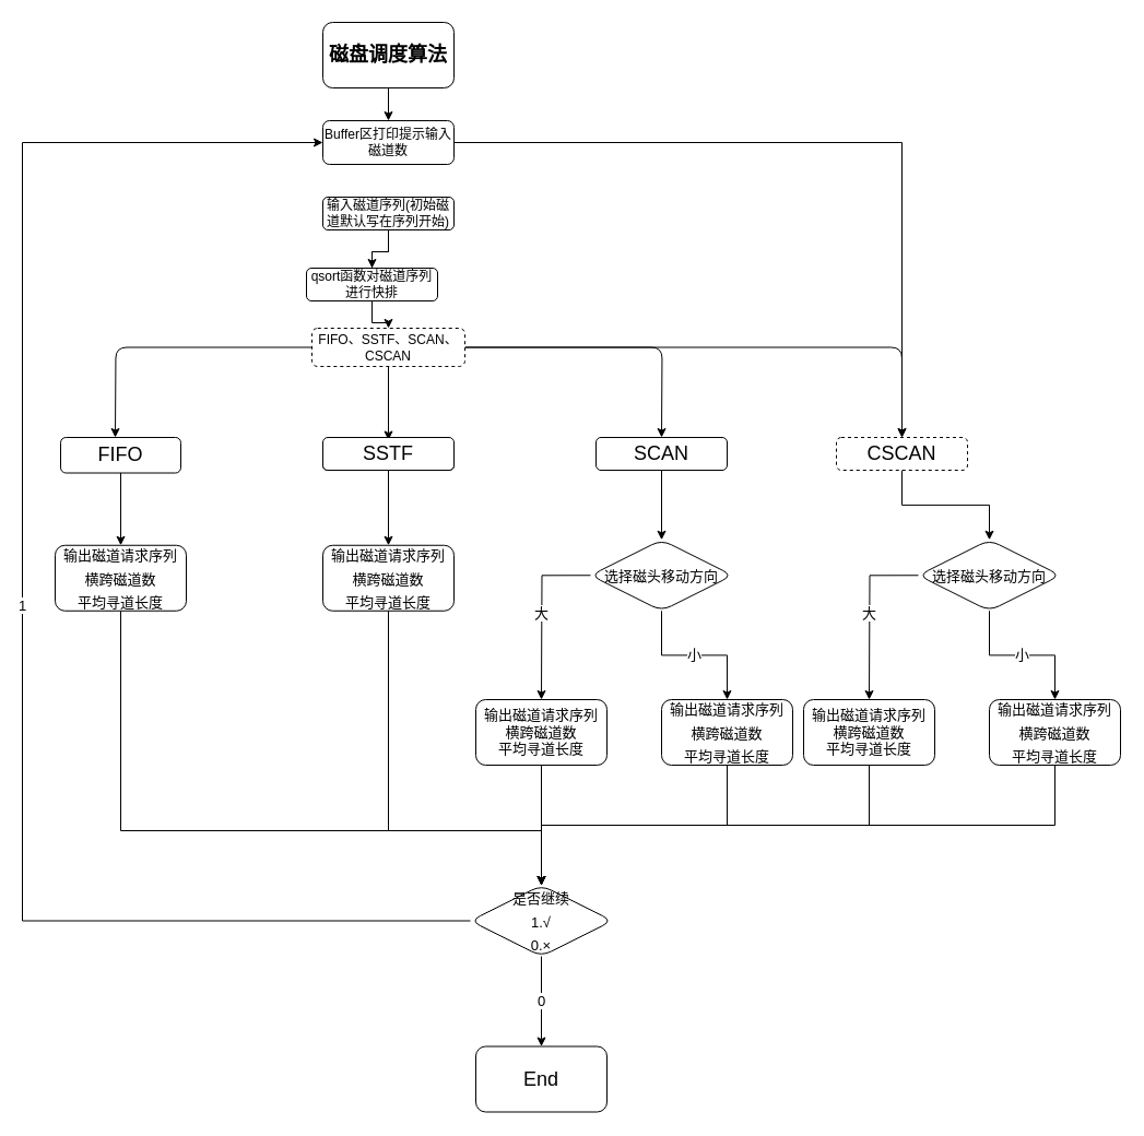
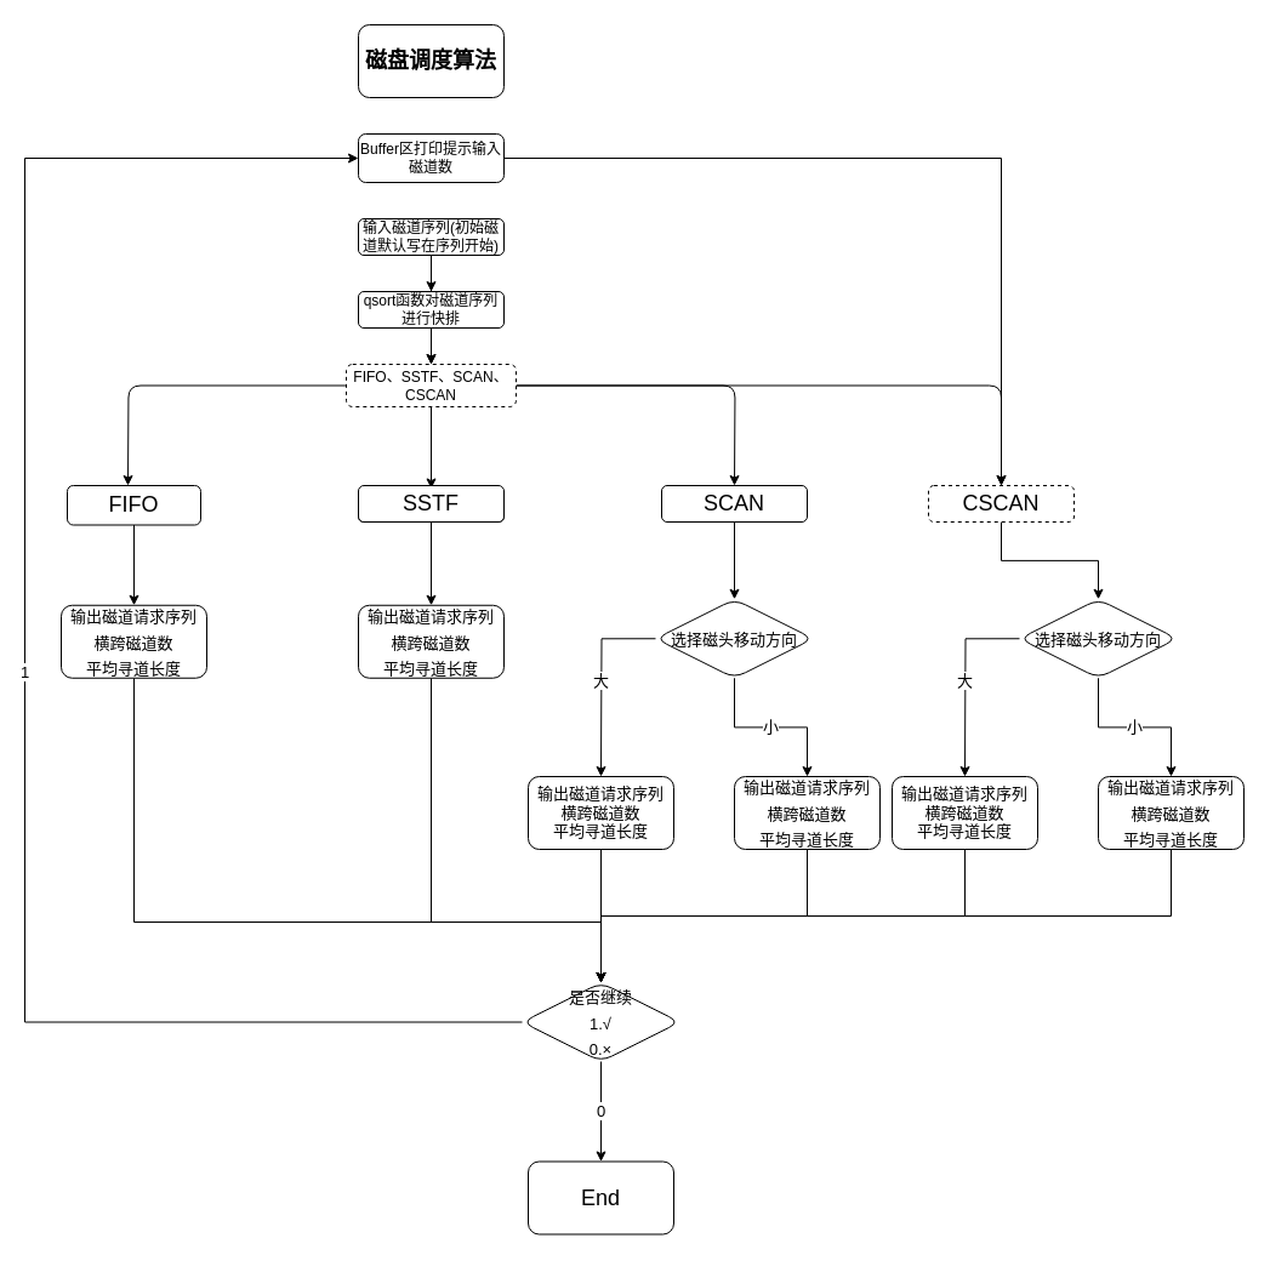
  <mxCell id="0" />
  <mxCell id="1" parent="0" />
- <mxCell id="2" value="" style="edgeStyle=orthogonalEdgeStyle;rounded=0;orthogonalLoop=1;jettySize=auto;html=1;fontSize=18;" edge="1" parent="1" source="3" target="5"><mxGeometry relative="1" as="geometry" /></mxCell>
  <mxCell id="3" value="&lt;b&gt;&lt;font style=&quot;font-size: 18px&quot;&gt;磁盘调度算法&lt;/font&gt;&lt;/b&gt;" style="rounded=1;whiteSpace=wrap;html=1;" vertex="1" parent="1"><mxGeometry x="295" width="120" height="60" as="geometry" y="20" /></mxCell>
  <mxCell id="4" value="" style="edgeStyle=orthogonalEdgeStyle;rounded=0;orthogonalLoop=1;jettySize=auto;html=1;fontSize=18;" edge="1" parent="1" source="5" target="23"><mxGeometry relative="1" as="geometry" /></mxCell>
  <mxCell id="5" value="Buffer区打印提示输入磁道数" style="whiteSpace=wrap;html=1;rounded=1;" vertex="1" parent="1"><mxGeometry x="295" y="110" width="120" height="40" as="geometry" /></mxCell>
+ <mxCell id="6" value="" style="edgeStyle=orthogonalEdgeStyle;rounded=0;orthogonalLoop=1;jettySize=auto;html=1;fontSize=18;" edge="1" parent="1" source="9" target="14"><mxGeometry relative="1" as="geometry"><Array as="points"><mxPoint x="355" y="300" /></Array></mxGeometry></mxCell>
  <mxCell id="7" value="" style="edgeStyle=orthogonalEdgeStyle;rounded=0;orthogonalLoop=1;jettySize=auto;html=1;fontSize=13;startArrow=none;" edge="1" parent="1" source="31" target="14"><mxGeometry relative="1" as="geometry" /></mxCell>
  <mxCell id="8" value="" style="edgeStyle=orthogonalEdgeStyle;rounded=0;orthogonalLoop=1;jettySize=auto;html=1;fontSize=13;" edge="1" parent="1" source="9" target="31"><mxGeometry relative="1" as="geometry" /></mxCell>
  <mxCell id="9" value="输入磁道序列(初始磁道默认写在序列开始)" style="whiteSpace=wrap;html=1;rounded=1;" vertex="1" parent="1"><mxGeometry x="295" y="180" width="120" height="30" as="geometry" /></mxCell>
  <mxCell id="10" style="endArrow=classic;html=1;fontFamily=Helvetica;fontSize=18;fontColor=rgb(0, 0, 0);align=center;strokeColor=rgb(0, 0, 0);edgeStyle=orthogonalEdgeStyle;" edge="1" parent="1" source="14"><mxGeometry relative="1" as="geometry"><mxPoint x="105" y="400" as="targetPoint" /></mxGeometry></mxCell>
  <mxCell id="11" value="" style="edgeStyle=orthogonalEdgeStyle;rounded=0;orthogonalLoop=1;jettySize=auto;html=1;fontSize=18;" edge="1" parent="1" source="14" target="15"><mxGeometry relative="1" as="geometry" /></mxCell>
  <mxCell id="12" style="endArrow=classic;html=1;fontFamily=Helvetica;fontSize=18;fontColor=rgb(0, 0, 0);align=center;strokeColor=rgb(0, 0, 0);edgeStyle=orthogonalEdgeStyle;" edge="1" parent="1" source="14" target="23"><mxGeometry relative="1" as="geometry"><mxPoint x="785" y="390" as="targetPoint" /><Array as="points"><mxPoint x="825" y="318" /></Array></mxGeometry></mxCell>
  <mxCell id="13" style="endArrow=classic;html=1;fontFamily=Helvetica;fontSize=18;fontColor=rgb(0, 0, 0);align=center;strokeColor=rgb(0, 0, 0);edgeStyle=orthogonalEdgeStyle;" edge="1" parent="1" source="14"><mxGeometry relative="1" as="geometry"><mxPoint x="605" y="400" as="targetPoint" /></mxGeometry></mxCell>
  <mxCell id="14" value="FIFO、SSTF、SCAN、CSCAN" style="whiteSpace=wrap;html=1;rounded=1;dashed=1;" vertex="1" parent="1"><mxGeometry x="285" y="300" width="140" height="35" as="geometry" /></mxCell>
  <mxCell id="15" value="" style="whiteSpace=wrap;html=1;rounded=1;" vertex="1" parent="1"><mxGeometry x="295" y="402.5" width="120" height="27.5" as="geometry" /></mxCell>
  <mxCell id="16" value="" style="edgeStyle=orthogonalEdgeStyle;rounded=0;orthogonalLoop=1;jettySize=auto;html=1;fontSize=13;" edge="1" parent="1" source="17" target="27"><mxGeometry relative="1" as="geometry" /></mxCell>
  <mxCell id="17" value="SSTF" style="rounded=1;whiteSpace=wrap;html=1;fontSize=18;" vertex="1" parent="1"><mxGeometry x="295" y="400" width="120" height="30" as="geometry" /></mxCell>
  <mxCell id="18" value="" style="edgeStyle=orthogonalEdgeStyle;rounded=0;orthogonalLoop=1;jettySize=auto;html=1;fontSize=18;" edge="1" parent="1" source="19" target="25"><mxGeometry relative="1" as="geometry" /></mxCell>
  <mxCell id="19" value="FIFO" style="rounded=1;whiteSpace=wrap;html=1;fontSize=18;" vertex="1" parent="1"><mxGeometry x="55" y="400" width="110" height="32.5" as="geometry" /></mxCell>
  <mxCell id="20" value="" style="edgeStyle=orthogonalEdgeStyle;rounded=0;orthogonalLoop=1;jettySize=auto;html=1;fontSize=13;" edge="1" parent="1" source="21" target="30"><mxGeometry relative="1" as="geometry" /></mxCell>
  <mxCell id="21" value="SCAN" style="rounded=1;whiteSpace=wrap;html=1;fontSize=18;" vertex="1" parent="1"><mxGeometry x="545" y="400" width="120" height="30" as="geometry" /></mxCell>
  <mxCell id="22" style="edgeStyle=orthogonalEdgeStyle;rounded=0;orthogonalLoop=1;jettySize=auto;html=1;exitX=0.5;exitY=1;exitDx=0;exitDy=0;entryX=0.5;entryY=0;entryDx=0;entryDy=0;fontSize=13;" edge="1" parent="1" source="23" target="39"><mxGeometry relative="1" as="geometry" /></mxCell>
  <mxCell id="23" value="CSCAN" style="rounded=1;whiteSpace=wrap;html=1;fontSize=18;dashed=1;" vertex="1" parent="1"><mxGeometry x="765" y="400" width="120" height="30" as="geometry" /></mxCell>
  <mxCell id="24" style="edgeStyle=orthogonalEdgeStyle;rounded=0;orthogonalLoop=1;jettySize=auto;html=1;exitX=0.5;exitY=1;exitDx=0;exitDy=0;fontSize=13;" edge="1" parent="1" source="25" target="46"><mxGeometry relative="1" as="geometry"><Array as="points"><mxPoint x="110" y="760" /><mxPoint x="495" y="760" /></Array></mxGeometry></mxCell>
  <mxCell id="25" value="&lt;font style=&quot;font-size: 13px&quot;&gt;输出磁道请求序列&lt;br&gt;横跨磁道数&lt;br&gt;平均寻道长度&lt;br&gt;&lt;/font&gt;" style="whiteSpace=wrap;html=1;fontSize=18;rounded=1;" vertex="1" parent="1"><mxGeometry x="50" y="498.75" width="120" height="60" as="geometry" /></mxCell>
  <mxCell id="26" style="edgeStyle=orthogonalEdgeStyle;rounded=0;orthogonalLoop=1;jettySize=auto;html=1;exitX=0.5;exitY=1;exitDx=0;exitDy=0;fontSize=13;" edge="1" parent="1" source="27" target="46"><mxGeometry relative="1" as="geometry"><Array as="points"><mxPoint x="355" y="760" /><mxPoint x="495" y="760" /></Array></mxGeometry></mxCell>
  <mxCell id="27" value="&lt;font style=&quot;font-size: 13px&quot;&gt;输出磁道请求序列&lt;br&gt;横跨磁道数&lt;br&gt;平均寻道长度&lt;br&gt;&lt;/font&gt;" style="whiteSpace=wrap;html=1;fontSize=18;rounded=1;" vertex="1" parent="1"><mxGeometry x="295" y="498.75" width="120" height="60" as="geometry" /></mxCell>
  <mxCell id="28" value="小" style="edgeStyle=orthogonalEdgeStyle;rounded=0;orthogonalLoop=1;jettySize=auto;html=1;fontSize=13;" edge="1" parent="1" source="30" target="34"><mxGeometry relative="1" as="geometry" /></mxCell>
  <mxCell id="29" value="大" style="edgeStyle=orthogonalEdgeStyle;rounded=0;orthogonalLoop=1;jettySize=auto;html=1;exitX=0;exitY=0.5;exitDx=0;exitDy=0;fontSize=13;" edge="1" parent="1" source="30"><mxGeometry relative="1" as="geometry"><mxPoint x="495" y="640" as="targetPoint" /></mxGeometry></mxCell>
  <mxCell id="30" value="&lt;font style=&quot;font-size: 13px&quot;&gt;选择磁头移动方向&lt;/font&gt;" style="rhombus;whiteSpace=wrap;html=1;fontSize=18;rounded=1;" vertex="1" parent="1"><mxGeometry x="540" y="493.75" width="130" height="65" as="geometry" /></mxCell>
- <mxCell id="31" value="qsort函数对磁道序列进行快排" style="whiteSpace=wrap;html=1;rounded=1;" vertex="1" parent="1"><mxGeometry x="280" y="245" width="120" height="30" as="geometry" /></mxCell>
+ <mxCell id="31" value="qsort函数对磁道序列进行快排" style="whiteSpace=wrap;html=1;rounded=1;" vertex="1" parent="1"><mxGeometry x="295" y="240" width="120" height="30" as="geometry" /></mxCell>
  <mxCell id="32" value="" style="edgeStyle=orthogonalEdgeStyle;rounded=0;orthogonalLoop=1;jettySize=auto;html=1;fontSize=13;endArrow=none;" edge="1" parent="1" source="9" target="31"><mxGeometry relative="1" as="geometry"><mxPoint x="355" y="210" as="sourcePoint" /><mxPoint x="355" y="300" as="targetPoint" /></mxGeometry></mxCell>
  <mxCell id="33" style="edgeStyle=orthogonalEdgeStyle;rounded=0;orthogonalLoop=1;jettySize=auto;html=1;exitX=0.5;exitY=1;exitDx=0;exitDy=0;fontSize=13;" edge="1" parent="1" source="34" target="46"><mxGeometry relative="1" as="geometry" /></mxCell>
  <mxCell id="34" value="&lt;span style=&quot;font-size: 13px&quot;&gt;输出磁道请求序列&lt;/span&gt;&lt;br style=&quot;font-size: 13px&quot;&gt;&lt;span style=&quot;font-size: 13px&quot;&gt;横跨磁道数&lt;/span&gt;&lt;br style=&quot;font-size: 13px&quot;&gt;&lt;span style=&quot;font-size: 13px&quot;&gt;平均寻道长度&lt;/span&gt;" style="whiteSpace=wrap;html=1;fontSize=18;rounded=1;" vertex="1" parent="1"><mxGeometry x="605" y="640" width="120" height="60" as="geometry" /></mxCell>
  <mxCell id="35" style="edgeStyle=orthogonalEdgeStyle;rounded=0;orthogonalLoop=1;jettySize=auto;html=1;exitX=0.5;exitY=1;exitDx=0;exitDy=0;entryX=0.5;entryY=0;entryDx=0;entryDy=0;fontSize=13;" edge="1" parent="1" source="36" target="46"><mxGeometry relative="1" as="geometry" /></mxCell>
  <mxCell id="36" value="&lt;span&gt;输出磁道请求序列&lt;/span&gt;&lt;br&gt;&lt;span&gt;横跨磁道数&lt;/span&gt;&lt;br&gt;&lt;span&gt;平均寻道长度&lt;/span&gt;" style="rounded=1;whiteSpace=wrap;html=1;fontSize=13;" vertex="1" parent="1"><mxGeometry x="435" y="640" width="120" height="60" as="geometry" /></mxCell>
  <mxCell id="37" value="小" style="edgeStyle=orthogonalEdgeStyle;rounded=0;orthogonalLoop=1;jettySize=auto;html=1;fontSize=13;" edge="1" parent="1" source="39" target="41"><mxGeometry relative="1" as="geometry" /></mxCell>
  <mxCell id="38" value="大" style="edgeStyle=orthogonalEdgeStyle;rounded=0;orthogonalLoop=1;jettySize=auto;html=1;exitX=0;exitY=0.5;exitDx=0;exitDy=0;fontSize=13;" edge="1" parent="1" source="39"><mxGeometry relative="1" as="geometry"><mxPoint x="795" y="640" as="targetPoint" /></mxGeometry></mxCell>
  <mxCell id="39" value="&lt;font style=&quot;font-size: 13px&quot;&gt;选择磁头移动方向&lt;/font&gt;" style="rhombus;whiteSpace=wrap;html=1;fontSize=18;rounded=1;" vertex="1" parent="1"><mxGeometry x="840" y="493.75" width="130" height="65" as="geometry" /></mxCell>
  <mxCell id="40" style="edgeStyle=orthogonalEdgeStyle;rounded=0;orthogonalLoop=1;jettySize=auto;html=1;exitX=0.5;exitY=1;exitDx=0;exitDy=0;entryX=0.5;entryY=0;entryDx=0;entryDy=0;fontSize=13;" edge="1" parent="1" source="41" target="46"><mxGeometry relative="1" as="geometry" /></mxCell>
  <mxCell id="41" value="&lt;span style=&quot;font-size: 13px&quot;&gt;输出磁道请求序列&lt;/span&gt;&lt;br style=&quot;font-size: 13px&quot;&gt;&lt;span style=&quot;font-size: 13px&quot;&gt;横跨磁道数&lt;/span&gt;&lt;br style=&quot;font-size: 13px&quot;&gt;&lt;span style=&quot;font-size: 13px&quot;&gt;平均寻道长度&lt;/span&gt;" style="whiteSpace=wrap;html=1;fontSize=18;rounded=1;" vertex="1" parent="1"><mxGeometry x="905" y="640" width="120" height="60" as="geometry" /></mxCell>
  <mxCell id="42" style="edgeStyle=orthogonalEdgeStyle;rounded=0;orthogonalLoop=1;jettySize=auto;html=1;exitX=0.5;exitY=1;exitDx=0;exitDy=0;entryX=0.5;entryY=0;entryDx=0;entryDy=0;fontSize=13;" edge="1" parent="1" source="43" target="46"><mxGeometry relative="1" as="geometry" /></mxCell>
  <mxCell id="43" value="&lt;span&gt;输出磁道请求序列&lt;/span&gt;&lt;br&gt;&lt;span&gt;横跨磁道数&lt;/span&gt;&lt;br&gt;&lt;span&gt;平均寻道长度&lt;/span&gt;" style="rounded=1;whiteSpace=wrap;html=1;fontSize=13;" vertex="1" parent="1"><mxGeometry x="735" y="640" width="120" height="60" as="geometry" /></mxCell>
  <mxCell id="44" value="1" style="edgeStyle=orthogonalEdgeStyle;rounded=0;orthogonalLoop=1;jettySize=auto;html=1;exitX=0;exitY=0.5;exitDx=0;exitDy=0;fontSize=13;entryX=0;entryY=0.5;entryDx=0;entryDy=0;" edge="1" parent="1" source="46" target="5"><mxGeometry relative="1" as="geometry"><mxPoint x="20" y="120" as="targetPoint" /><Array as="points"><mxPoint x="20" y="843" /><mxPoint x="20" y="130" /></Array></mxGeometry></mxCell>
  <mxCell id="45" value="0" style="edgeStyle=orthogonalEdgeStyle;rounded=0;orthogonalLoop=1;jettySize=auto;html=1;fontSize=13;" edge="1" parent="1" source="46" target="47"><mxGeometry relative="1" as="geometry" /></mxCell>
  <mxCell id="46" value="&lt;span style=&quot;font-size: 13px&quot;&gt;是否继续&lt;br&gt;1.√&lt;br&gt;0.×&lt;br&gt;&lt;/span&gt;" style="rhombus;whiteSpace=wrap;html=1;fontSize=18;rounded=1;" vertex="1" parent="1"><mxGeometry x="430" y="810" width="130" height="65" as="geometry" /></mxCell>
  <mxCell id="47" value="End" style="rounded=1;whiteSpace=wrap;html=1;fontSize=18;" vertex="1" parent="1"><mxGeometry x="435" y="957.5" width="120" height="60" as="geometry" /></mxCell>
